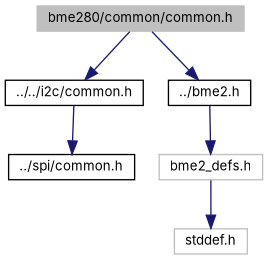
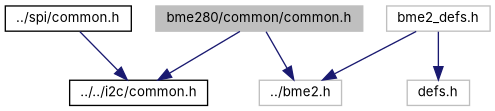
  digraph {
    fontname=Inter
    node [color=grey75 fillcolor=white fontname=Inter fontsize=10 shape=record style=filled]
    edge [color=midnightblue fontname=Inter fontsize=10 labelfontname=Helvetica labelfontsize=10 style=solid]
    n1 [fillcolor=grey75 fontcolor=black height=0.2 label="bme280/common/common.h" width=0.4]
    n2 [color=black height=0.2 label="../../i2c/common.h" width=0.4]
-   n3 [color=black height=0.2 label="../bme2.h" width=0.4]
+   n3 [height=0.2 label="../bme2.h" width=0.4]
    n4 [color=black height=0.2 label="../spi/common.h" width=0.4]
    n5 [height=0.2 label="bme2_defs.h" width=0.4]
-   n6 [height=0.2 label="stddef.h" width=0.4]
+   n6 [height=0.2 label="defs.h" width=0.4]
    n1 -> n2
    n1 -> n3
-   n2 -> n4
-   n3 -> n5
+   n4 -> n2
+   n5 -> n3
    n5 -> n6
  }
